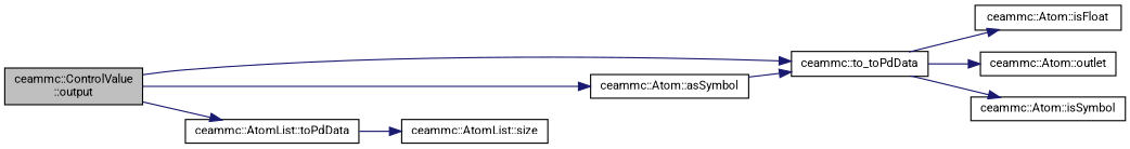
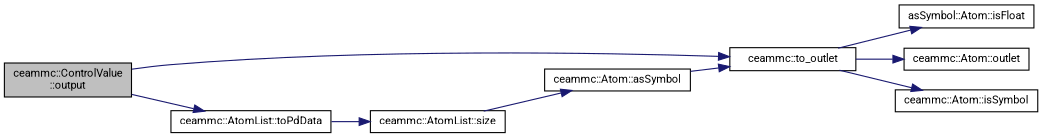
  digraph {
    fontname=Roboto
    rankdir=LR
    node [color=black fillcolor=white fontname=Roboto fontsize=10 shape=record style=filled]
    edge [color=midnightblue fontname=Roboto fontsize=10 labelfontname=Helvetica labelfontsize=10 style=solid]
    n1 [fillcolor=grey75 fontcolor=black height=0.2 label="ceammc::ControlValue\l::output" width=0.4]
-   n2 [height=0.2 label="ceammc::to_toPdData" width=0.4]
+   n2 [height=0.2 label="ceammc::to_outlet" width=0.4]
    n3 [height=0.2 label="ceammc::Atom::asSymbol" width=0.4]
    n4 [height=0.2 label="ceammc::AtomList::toPdData" width=0.4]
-   n5 [height=0.2 label="ceammc::Atom::isFloat" width=0.4]
+   n5 [height=0.2 label="asSymbol::Atom::isFloat" width=0.4]
    n6 [height=0.2 label="ceammc::Atom::outlet" width=0.4]
    n7 [height=0.2 label="ceammc::Atom::isSymbol" width=0.4]
    n8 [height=0.2 label="ceammc::AtomList::size" width=0.4]
    n1 -> n2
-   n1 -> n3
+   n8 -> n3
    n1 -> n4
    n2 -> n5
    n2 -> n6
    n2 -> n7
    n3 -> n2
    n4 -> n8
  }
